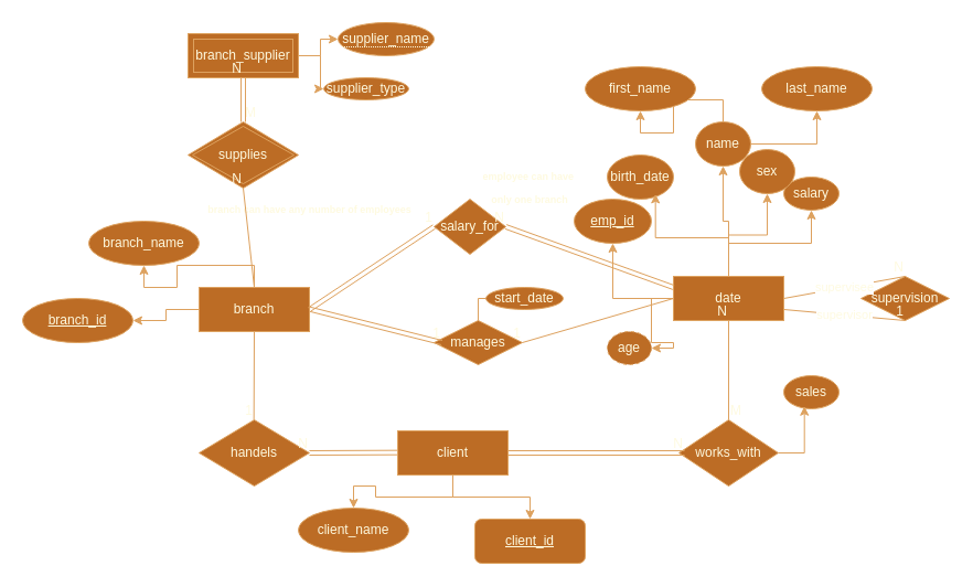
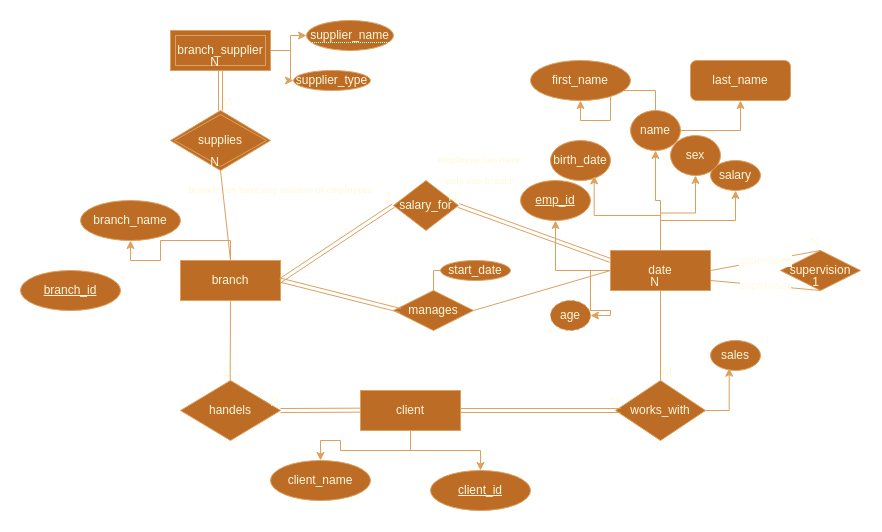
  <mxCell id="0" />
  <mxCell id="1" parent="0" />
- <mxCell id="2" style="edgeStyle=orthogonalEdgeStyle;rounded=0;orthogonalLoop=1;jettySize=auto;html=1;entryX=1;entryY=0.5;entryDx=0;entryDy=0;strokeColor=#DDA15E;fontColor=#FEFAE0;fillColor=#BC6C25;" edge="1" parent="1" source="4" target="6"><mxGeometry relative="1" as="geometry" /></mxCell>
  <mxCell id="3" style="edgeStyle=orthogonalEdgeStyle;rounded=0;orthogonalLoop=1;jettySize=auto;html=1;entryX=0.5;entryY=1;entryDx=0;entryDy=0;strokeColor=#DDA15E;fontColor=#FEFAE0;fillColor=#BC6C25;" edge="1" parent="1" source="4" target="5"><mxGeometry relative="1" as="geometry" /></mxCell>
  <mxCell id="4" value="branch" style="whiteSpace=wrap;html=1;align=center;labelBackgroundColor=none;fillColor=#BC6C25;strokeColor=#DDA15E;fontColor=#FEFAE0;" vertex="1" parent="1"><mxGeometry x="180" y="260" width="100" height="40" as="geometry" /></mxCell>
  <mxCell id="5" value="branch_name" style="ellipse;whiteSpace=wrap;html=1;align=center;strokeColor=#DDA15E;fontColor=#FEFAE0;fillColor=#BC6C25;" vertex="1" parent="1"><mxGeometry x="80" y="200" width="100" height="40" as="geometry" /></mxCell>
  <mxCell id="6" value="branch_id" style="ellipse;whiteSpace=wrap;html=1;align=center;fontStyle=4;strokeColor=#DDA15E;fontColor=#FEFAE0;fillColor=#BC6C25;" vertex="1" parent="1"><mxGeometry x="20" y="270" width="100" height="40" as="geometry" /></mxCell>
  <mxCell id="7" style="edgeStyle=orthogonalEdgeStyle;rounded=0;orthogonalLoop=1;jettySize=auto;html=1;strokeColor=#DDA15E;fontColor=#FEFAE0;fillColor=#BC6C25;" edge="1" parent="1" source="9" target="10"><mxGeometry relative="1" as="geometry" /></mxCell>
  <mxCell id="8" style="edgeStyle=orthogonalEdgeStyle;rounded=0;orthogonalLoop=1;jettySize=auto;html=1;entryX=0.5;entryY=0;entryDx=0;entryDy=0;strokeColor=#DDA15E;fontColor=#FEFAE0;fillColor=#BC6C25;" edge="1" parent="1" source="9" target="11"><mxGeometry relative="1" as="geometry" /></mxCell>
  <mxCell id="9" value="client" style="whiteSpace=wrap;html=1;align=center;strokeColor=#DDA15E;fontColor=#FEFAE0;fillColor=#BC6C25;" vertex="1" parent="1"><mxGeometry x="360" y="390" width="100" height="40" as="geometry" /></mxCell>
  <mxCell id="10" value="client_name" style="ellipse;whiteSpace=wrap;html=1;align=center;strokeColor=#DDA15E;fontColor=#FEFAE0;fillColor=#BC6C25;" vertex="1" parent="1"><mxGeometry x="270" y="460" width="100" height="40" as="geometry" /></mxCell>
- <mxCell id="11" value="client_id" style="whiteSpace=wrap;html=1;align=center;fontStyle=4;strokeColor=#DDA15E;fontColor=#FEFAE0;fillColor=#BC6C25;rounded=1;" vertex="1" parent="1"><mxGeometry x="430" y="470" width="100" height="40" as="geometry" /></mxCell>
+ <mxCell id="11" value="client_id" style="ellipse;whiteSpace=wrap;html=1;align=center;fontStyle=4;strokeColor=#DDA15E;fontColor=#FEFAE0;fillColor=#BC6C25;" vertex="1" parent="1"><mxGeometry x="430" y="470" width="100" height="40" as="geometry" /></mxCell>
  <mxCell id="12" style="edgeStyle=orthogonalEdgeStyle;rounded=0;orthogonalLoop=1;jettySize=auto;html=1;entryX=0.5;entryY=1;entryDx=0;entryDy=0;strokeColor=#DDA15E;fontColor=#FEFAE0;fillColor=#BC6C25;" edge="1" parent="1" source="17" target="18"><mxGeometry relative="1" as="geometry" /></mxCell>
  <mxCell id="13" style="edgeStyle=orthogonalEdgeStyle;rounded=0;orthogonalLoop=1;jettySize=auto;html=1;strokeColor=#DDA15E;fontColor=#FEFAE0;fillColor=#BC6C25;" edge="1" parent="1" source="17" target="20"><mxGeometry relative="1" as="geometry" /></mxCell>
  <mxCell id="14" style="edgeStyle=orthogonalEdgeStyle;rounded=0;orthogonalLoop=1;jettySize=auto;html=1;strokeColor=#DDA15E;fontColor=#FEFAE0;fillColor=#BC6C25;" edge="1" parent="1" source="17" target="21"><mxGeometry relative="1" as="geometry"><mxPoint x="680" y="170" as="targetPoint" /></mxGeometry></mxCell>
  <mxCell id="15" style="edgeStyle=orthogonalEdgeStyle;rounded=0;orthogonalLoop=1;jettySize=auto;html=1;entryX=0.5;entryY=1;entryDx=0;entryDy=0;strokeColor=#DDA15E;fontColor=#FEFAE0;fillColor=#BC6C25;" edge="1" parent="1" source="17" target="25"><mxGeometry relative="1" as="geometry" /></mxCell>
  <mxCell id="16" style="edgeStyle=orthogonalEdgeStyle;rounded=0;orthogonalLoop=1;jettySize=auto;html=1;entryX=1;entryY=0.5;entryDx=0;entryDy=0;strokeColor=#DDA15E;fontColor=#FEFAE0;fillColor=#BC6C25;" edge="1" parent="1" source="17" target="28"><mxGeometry relative="1" as="geometry" /></mxCell>
  <mxCell id="17" value="date" style="whiteSpace=wrap;html=1;align=center;strokeColor=#DDA15E;fontColor=#FEFAE0;fillColor=#BC6C25;" vertex="1" parent="1"><mxGeometry x="610" y="250" width="100" height="40" as="geometry" /></mxCell>
  <mxCell id="18" value="emp_id" style="ellipse;whiteSpace=wrap;html=1;align=center;fontStyle=4;strokeColor=#DDA15E;fontColor=#FEFAE0;fillColor=#BC6C25;" vertex="1" parent="1"><mxGeometry x="520" y="180" width="70" height="40" as="geometry" /></mxCell>
  <mxCell id="19" value="birth_date" style="ellipse;whiteSpace=wrap;html=1;align=center;strokeColor=#DDA15E;fontColor=#FEFAE0;fillColor=#BC6C25;" vertex="1" parent="1"><mxGeometry x="550" y="140" width="60" height="40" as="geometry" /></mxCell>
  <mxCell id="20" value="salary" style="ellipse;whiteSpace=wrap;html=1;align=center;strokeColor=#DDA15E;fontColor=#FEFAE0;fillColor=#BC6C25;" vertex="1" parent="1"><mxGeometry x="710" y="160" width="50" height="30" as="geometry" /></mxCell>
  <mxCell id="21" value="sex" style="ellipse;whiteSpace=wrap;html=1;align=center;strokeColor=#DDA15E;fontColor=#FEFAE0;fillColor=#BC6C25;" vertex="1" parent="1"><mxGeometry x="670" y="135" width="50" height="40" as="geometry" /></mxCell>
  <mxCell id="22" style="edgeStyle=orthogonalEdgeStyle;rounded=0;orthogonalLoop=1;jettySize=auto;html=1;entryX=0.728;entryY=0.884;entryDx=0;entryDy=0;entryPerimeter=0;strokeColor=#DDA15E;fontColor=#FEFAE0;fillColor=#BC6C25;" edge="1" parent="1" source="17" target="19"><mxGeometry relative="1" as="geometry" /></mxCell>
  <mxCell id="23" style="edgeStyle=orthogonalEdgeStyle;rounded=0;orthogonalLoop=1;jettySize=auto;html=1;strokeColor=#DDA15E;fontColor=#FEFAE0;fillColor=#BC6C25;" edge="1" parent="1" source="25" target="26"><mxGeometry relative="1" as="geometry" /></mxCell>
  <mxCell id="24" style="edgeStyle=orthogonalEdgeStyle;rounded=0;orthogonalLoop=1;jettySize=auto;html=1;strokeColor=#DDA15E;fontColor=#FEFAE0;fillColor=#BC6C25;" edge="1" parent="1" source="25" target="27"><mxGeometry relative="1" as="geometry" /></mxCell>
  <mxCell id="25" value="name" style="ellipse;whiteSpace=wrap;html=1;align=center;strokeColor=#DDA15E;fontColor=#FEFAE0;fillColor=#BC6C25;" vertex="1" parent="1"><mxGeometry x="630" y="110" width="50" height="40" as="geometry" /></mxCell>
  <mxCell id="26" value="first_name" style="ellipse;whiteSpace=wrap;html=1;align=center;strokeColor=#DDA15E;fontColor=#FEFAE0;fillColor=#BC6C25;" vertex="1" parent="1"><mxGeometry x="530" y="60" width="100" height="40" as="geometry" /></mxCell>
- <mxCell id="27" value="last_name" style="ellipse;whiteSpace=wrap;html=1;align=center;strokeColor=#DDA15E;fontColor=#FEFAE0;fillColor=#BC6C25;" vertex="1" parent="1"><mxGeometry x="690" y="60" width="100" height="40" as="geometry" /></mxCell>
+ <mxCell id="27" value="last_name" style="whiteSpace=wrap;html=1;align=center;strokeColor=#DDA15E;fontColor=#FEFAE0;fillColor=#BC6C25;rounded=1;" vertex="1" parent="1"><mxGeometry x="690" y="60" width="100" height="40" as="geometry" /></mxCell>
  <mxCell id="28" value="age" style="ellipse;whiteSpace=wrap;html=1;align=center;dashed=1;strokeColor=#DDA15E;fontColor=#FEFAE0;fillColor=#BC6C25;" vertex="1" parent="1"><mxGeometry x="550" y="300" width="40" height="30" as="geometry" /></mxCell>
  <mxCell id="29" value="salary_for" style="shape=rhombus;perimeter=rhombusPerimeter;whiteSpace=wrap;html=1;align=center;strokeColor=#DDA15E;fontColor=#FEFAE0;fillColor=#BC6C25;" vertex="1" parent="1"><mxGeometry x="393" y="180" width="65" height="50" as="geometry" /></mxCell>
  <mxCell id="30" value="" style="shape=link;html=1;rounded=0;strokeColor=#DDA15E;fontColor=#FEFAE0;fillColor=#BC6C25;entryX=0;entryY=0.5;entryDx=0;entryDy=0;" edge="1" parent="1" target="29"><mxGeometry relative="1" as="geometry"><mxPoint x="280" y="280" as="sourcePoint" /><mxPoint x="440" y="280" as="targetPoint" /></mxGeometry></mxCell>
  <mxCell id="31" value="1" style="resizable=0;html=1;whiteSpace=wrap;align=right;verticalAlign=bottom;strokeColor=#DDA15E;fontColor=#FEFAE0;fillColor=#BC6C25;" connectable="0" vertex="1" parent="30"><mxGeometry x="1" relative="1" as="geometry" /></mxCell>
  <mxCell id="32" value="" style="shape=link;html=1;rounded=0;strokeColor=#DDA15E;fontColor=#FEFAE0;fillColor=#BC6C25;entryX=1;entryY=0.5;entryDx=0;entryDy=0;" edge="1" parent="1" target="29"><mxGeometry relative="1" as="geometry"><mxPoint x="610" y="260" as="sourcePoint" /><mxPoint x="500" y="230" as="targetPoint" /></mxGeometry></mxCell>
  <mxCell id="33" value="N" style="resizable=0;html=1;whiteSpace=wrap;align=right;verticalAlign=bottom;strokeColor=#DDA15E;fontColor=#FEFAE0;fillColor=#BC6C25;" connectable="0" vertex="1" parent="32"><mxGeometry x="1" relative="1" as="geometry" /></mxCell>
  <mxCell id="34" value="&lt;h6 style=&quot;font-size: 9px;&quot;&gt;branch can have any number of employees&lt;/h6&gt;" style="text;strokeColor=none;fillColor=none;html=1;fontSize=9;fontStyle=0;verticalAlign=middle;align=center;fontColor=#FEFAE0;" vertex="1" parent="1"><mxGeometry x="230" y="170" width="100" height="40" as="geometry" /></mxCell>
  <mxCell id="35" value="&lt;h6 style=&quot;font-size: 9px; line-height: 0%;&quot;&gt;employee can have&amp;nbsp;&lt;/h6&gt;&lt;h6 style=&quot;font-size: 9px; line-height: 0%;&quot;&gt;only one branch&lt;/h6&gt;" style="text;strokeColor=none;fillColor=none;html=1;fontSize=9;fontStyle=0;verticalAlign=middle;align=center;fontColor=#FEFAE0;whiteSpace=wrap;" vertex="1" parent="1"><mxGeometry x="430" y="150" width="100" height="40" as="geometry" /></mxCell>
  <mxCell id="36" style="edgeStyle=orthogonalEdgeStyle;rounded=0;orthogonalLoop=1;jettySize=auto;html=1;entryX=0;entryY=1;entryDx=0;entryDy=0;strokeColor=#DDA15E;fontColor=#FEFAE0;fillColor=#BC6C25;" edge="1" parent="1" source="37" target="42"><mxGeometry relative="1" as="geometry" /></mxCell>
  <mxCell id="37" value="manages" style="shape=rhombus;perimeter=rhombusPerimeter;whiteSpace=wrap;html=1;align=center;strokeColor=#DDA15E;fontColor=#FEFAE0;fillColor=#BC6C25;" vertex="1" parent="1"><mxGeometry x="393" y="290" width="80" height="40" as="geometry" /></mxCell>
  <mxCell id="38" value="" style="shape=link;html=1;rounded=0;strokeColor=#DDA15E;fontColor=#FEFAE0;fillColor=#BC6C25;entryX=0.087;entryY=0.5;entryDx=0;entryDy=0;entryPerimeter=0;" edge="1" parent="1" target="37"><mxGeometry relative="1" as="geometry"><mxPoint x="280" y="279.66" as="sourcePoint" /><mxPoint x="440" y="279.66" as="targetPoint" /></mxGeometry></mxCell>
  <mxCell id="39" value="1" style="resizable=0;html=1;whiteSpace=wrap;align=right;verticalAlign=bottom;strokeColor=#DDA15E;fontColor=#FEFAE0;fillColor=#BC6C25;" connectable="0" vertex="1" parent="38"><mxGeometry x="1" relative="1" as="geometry" /></mxCell>
  <mxCell id="40" value="" style="endArrow=none;html=1;rounded=0;strokeColor=#DDA15E;fontColor=#FEFAE0;fillColor=#BC6C25;entryX=1;entryY=0.5;entryDx=0;entryDy=0;" edge="1" parent="1" target="37"><mxGeometry relative="1" as="geometry"><mxPoint x="610" y="270" as="sourcePoint" /><mxPoint x="550" y="270" as="targetPoint" /></mxGeometry></mxCell>
  <mxCell id="41" value="1" style="resizable=0;html=1;whiteSpace=wrap;align=right;verticalAlign=bottom;strokeColor=#DDA15E;fontColor=#FEFAE0;fillColor=#BC6C25;" connectable="0" vertex="1" parent="40"><mxGeometry x="1" relative="1" as="geometry" /></mxCell>
  <mxCell id="42" value="start_date" style="ellipse;whiteSpace=wrap;html=1;align=center;strokeColor=#DDA15E;fontColor=#FEFAE0;fillColor=#BC6C25;" vertex="1" parent="1"><mxGeometry x="440" y="260" width="70" height="20" as="geometry" /></mxCell>
  <mxCell id="43" value="supervision" style="shape=rhombus;perimeter=rhombusPerimeter;whiteSpace=wrap;html=1;align=center;strokeColor=#DDA15E;fontColor=#FEFAE0;fillColor=#BC6C25;" vertex="1" parent="1"><mxGeometry x="780" y="250" width="80" height="40" as="geometry" /></mxCell>
  <mxCell id="44" value="supervisee" style="endArrow=none;html=1;rounded=0;strokeColor=#DDA15E;fontColor=#FEFAE0;fillColor=#BC6C25;exitX=1;exitY=0.5;exitDx=0;exitDy=0;" edge="1" parent="1" source="17"><mxGeometry relative="1" as="geometry"><mxPoint x="720" y="280" as="sourcePoint" /><mxPoint x="820" y="250" as="targetPoint" /></mxGeometry></mxCell>
  <mxCell id="45" value="N" style="resizable=0;html=1;whiteSpace=wrap;align=right;verticalAlign=bottom;strokeColor=#DDA15E;fontColor=#FEFAE0;fillColor=#BC6C25;" connectable="0" vertex="1" parent="44"><mxGeometry x="1" relative="1" as="geometry" /></mxCell>
  <mxCell id="46" value="" style="endArrow=none;html=1;rounded=0;strokeColor=#DDA15E;fontColor=#FEFAE0;fillColor=#BC6C25;entryX=0.5;entryY=1;entryDx=0;entryDy=0;exitX=1;exitY=0.75;exitDx=0;exitDy=0;" edge="1" parent="1" source="17" target="43"><mxGeometry relative="1" as="geometry"><mxPoint x="710" y="270" as="sourcePoint" /><mxPoint x="870" y="270" as="targetPoint" /></mxGeometry></mxCell>
  <mxCell id="47" value="1" style="resizable=0;html=1;whiteSpace=wrap;align=right;verticalAlign=bottom;strokeColor=#DDA15E;fontColor=#FEFAE0;fillColor=#BC6C25;" connectable="0" vertex="1" parent="46"><mxGeometry x="1" relative="1" as="geometry" /></mxCell>
  <mxCell id="48" value="supervisor" style="edgeLabel;html=1;align=center;verticalAlign=middle;resizable=0;points=[];strokeColor=#DDA15E;fontColor=#FEFAE0;fillColor=#BC6C25;" vertex="1" connectable="0" parent="46"><mxGeometry x="-0.008" relative="1" as="geometry"><mxPoint as="offset" /></mxGeometry></mxCell>
  <mxCell id="49" value="handels" style="shape=rhombus;perimeter=rhombusPerimeter;whiteSpace=wrap;html=1;align=center;strokeColor=#DDA15E;fontColor=#FEFAE0;fillColor=#BC6C25;" vertex="1" parent="1"><mxGeometry x="180" y="380" width="100" height="60" as="geometry" /></mxCell>
  <mxCell id="50" value="" style="shape=link;html=1;rounded=0;strokeColor=#DDA15E;fontColor=#FEFAE0;fillColor=#BC6C25;entryX=1;entryY=0.5;entryDx=0;entryDy=0;" edge="1" parent="1" target="49"><mxGeometry relative="1" as="geometry"><mxPoint x="360" y="409.66" as="sourcePoint" /><mxPoint x="300" y="409.66" as="targetPoint" /></mxGeometry></mxCell>
  <mxCell id="51" value="N" style="resizable=0;html=1;whiteSpace=wrap;align=right;verticalAlign=bottom;strokeColor=#DDA15E;fontColor=#FEFAE0;fillColor=#BC6C25;" connectable="0" vertex="1" parent="50"><mxGeometry x="1" relative="1" as="geometry" /></mxCell>
  <mxCell id="52" value="" style="endArrow=none;html=1;rounded=0;strokeColor=#DDA15E;fontColor=#FEFAE0;fillColor=#BC6C25;" edge="1" parent="1"><mxGeometry relative="1" as="geometry"><mxPoint x="230" y="300" as="sourcePoint" /><mxPoint x="229.66" y="380" as="targetPoint" /></mxGeometry></mxCell>
  <mxCell id="53" value="1" style="resizable=0;html=1;whiteSpace=wrap;align=right;verticalAlign=bottom;strokeColor=#DDA15E;fontColor=#FEFAE0;fillColor=#BC6C25;" connectable="0" vertex="1" parent="52"><mxGeometry x="1" relative="1" as="geometry" /></mxCell>
  <mxCell id="54" value="works_with" style="shape=rhombus;perimeter=rhombusPerimeter;whiteSpace=wrap;html=1;align=center;strokeColor=#DDA15E;fontColor=#FEFAE0;fillColor=#BC6C25;" vertex="1" parent="1"><mxGeometry x="615" y="380" width="90" height="60" as="geometry" /></mxCell>
  <mxCell id="55" value="" style="endArrow=none;html=1;rounded=0;strokeColor=#DDA15E;fontColor=#FEFAE0;fillColor=#BC6C25;entryX=0.5;entryY=1;entryDx=0;entryDy=0;exitX=0.5;exitY=0;exitDx=0;exitDy=0;" edge="1" parent="1" source="54" target="17"><mxGeometry relative="1" as="geometry"><mxPoint x="670" y="360" as="sourcePoint" /><mxPoint x="830" y="360" as="targetPoint" /></mxGeometry></mxCell>
  <mxCell id="56" value="M" style="resizable=0;html=1;whiteSpace=wrap;align=left;verticalAlign=bottom;strokeColor=#DDA15E;fontColor=#FEFAE0;fillColor=#BC6C25;" connectable="0" vertex="1" parent="55"><mxGeometry x="-1" relative="1" as="geometry" /></mxCell>
  <mxCell id="57" value="N" style="resizable=0;html=1;whiteSpace=wrap;align=right;verticalAlign=bottom;strokeColor=#DDA15E;fontColor=#FEFAE0;fillColor=#BC6C25;" connectable="0" vertex="1" parent="55"><mxGeometry x="1" relative="1" as="geometry" /></mxCell>
  <mxCell id="58" value="" style="shape=link;html=1;rounded=0;strokeColor=#DDA15E;fontColor=#FEFAE0;fillColor=#BC6C25;" edge="1" parent="1" source="9"><mxGeometry relative="1" as="geometry"><mxPoint x="460" y="410" as="sourcePoint" /><mxPoint x="620" y="410" as="targetPoint" /></mxGeometry></mxCell>
  <mxCell id="59" value="N" style="resizable=0;html=1;whiteSpace=wrap;align=right;verticalAlign=bottom;strokeColor=#DDA15E;fontColor=#FEFAE0;fillColor=#BC6C25;" connectable="0" vertex="1" parent="58"><mxGeometry x="1" relative="1" as="geometry" /></mxCell>
  <mxCell id="60" value="sales" style="ellipse;whiteSpace=wrap;html=1;align=center;strokeColor=#DDA15E;fontColor=#FEFAE0;fillColor=#BC6C25;" vertex="1" parent="1"><mxGeometry x="710" y="340" width="50" height="30" as="geometry" /></mxCell>
  <mxCell id="61" style="edgeStyle=orthogonalEdgeStyle;rounded=0;orthogonalLoop=1;jettySize=auto;html=1;entryX=0.374;entryY=0.925;entryDx=0;entryDy=0;entryPerimeter=0;strokeColor=#DDA15E;fontColor=#FEFAE0;fillColor=#BC6C25;" edge="1" parent="1" source="54" target="60"><mxGeometry relative="1" as="geometry" /></mxCell>
  <mxCell id="62" style="edgeStyle=orthogonalEdgeStyle;rounded=0;orthogonalLoop=1;jettySize=auto;html=1;strokeColor=#DDA15E;fontColor=#FEFAE0;fillColor=#BC6C25;" edge="1" parent="1" source="64" target="71"><mxGeometry relative="1" as="geometry" /></mxCell>
  <mxCell id="63" style="edgeStyle=orthogonalEdgeStyle;rounded=0;orthogonalLoop=1;jettySize=auto;html=1;strokeColor=#DDA15E;fontColor=#FEFAE0;fillColor=#BC6C25;" edge="1" parent="1" source="64" target="72"><mxGeometry relative="1" as="geometry" /></mxCell>
  <mxCell id="64" value="branch_supplier" style="shape=ext;margin=3;double=1;whiteSpace=wrap;html=1;align=center;strokeColor=#DDA15E;fontColor=#FEFAE0;fillColor=#BC6C25;" vertex="1" parent="1"><mxGeometry x="170" y="30" width="100" height="40" as="geometry" /></mxCell>
  <mxCell id="65" value="supplies" style="shape=rhombus;double=1;perimeter=rhombusPerimeter;whiteSpace=wrap;html=1;align=center;strokeColor=#DDA15E;fontColor=#FEFAE0;fillColor=#BC6C25;" vertex="1" parent="1"><mxGeometry x="170" y="110" width="100" height="60" as="geometry" /></mxCell>
  <mxCell id="66" value="" style="shape=link;html=1;rounded=0;strokeColor=#DDA15E;fontColor=#FEFAE0;fillColor=#BC6C25;" edge="1" parent="1"><mxGeometry relative="1" as="geometry"><mxPoint x="220" y="110" as="sourcePoint" /><mxPoint x="220" y="70" as="targetPoint" /></mxGeometry></mxCell>
  <mxCell id="67" value="M" style="resizable=0;html=1;whiteSpace=wrap;align=left;verticalAlign=bottom;strokeColor=#DDA15E;fontColor=#FEFAE0;fillColor=#BC6C25;" connectable="0" vertex="1" parent="66"><mxGeometry x="-1" relative="1" as="geometry" /></mxCell>
  <mxCell id="68" value="N" style="resizable=0;html=1;whiteSpace=wrap;align=right;verticalAlign=bottom;strokeColor=#DDA15E;fontColor=#FEFAE0;fillColor=#BC6C25;" connectable="0" vertex="1" parent="66"><mxGeometry x="1" relative="1" as="geometry" /></mxCell>
  <mxCell id="69" value="" style="endArrow=none;html=1;rounded=0;strokeColor=#DDA15E;fontColor=#FEFAE0;fillColor=#BC6C25;entryX=0.5;entryY=1;entryDx=0;entryDy=0;" edge="1" parent="1" target="65"><mxGeometry relative="1" as="geometry"><mxPoint x="230" y="260" as="sourcePoint" /><mxPoint x="390" y="260" as="targetPoint" /></mxGeometry></mxCell>
  <mxCell id="70" value="N" style="resizable=0;html=1;whiteSpace=wrap;align=right;verticalAlign=bottom;strokeColor=#DDA15E;fontColor=#FEFAE0;fillColor=#BC6C25;" connectable="0" vertex="1" parent="69"><mxGeometry x="1" relative="1" as="geometry" /></mxCell>
  <mxCell id="71" value="&lt;span style=&quot;border-bottom: 1px dotted&quot;&gt;supplier_name&lt;/span&gt;" style="ellipse;whiteSpace=wrap;html=1;align=center;strokeColor=#DDA15E;fontColor=#FEFAE0;fillColor=#BC6C25;" vertex="1" parent="1"><mxGeometry x="306" width="87" height="30" as="geometry" y="20" /></mxCell>
  <mxCell id="72" value="supplier_type" style="ellipse;whiteSpace=wrap;html=1;align=center;strokeColor=#DDA15E;fontColor=#FEFAE0;fillColor=#BC6C25;" vertex="1" parent="1"><mxGeometry x="293" y="70" width="77" height="20" as="geometry" /></mxCell>
